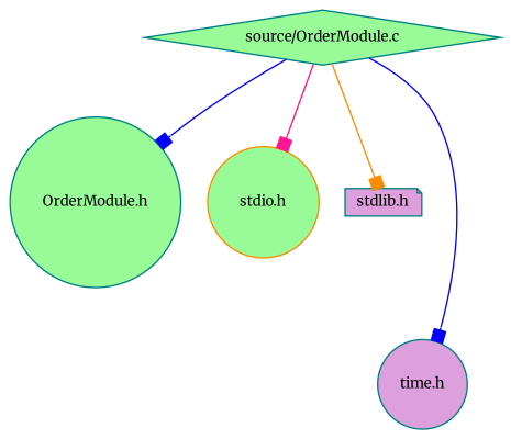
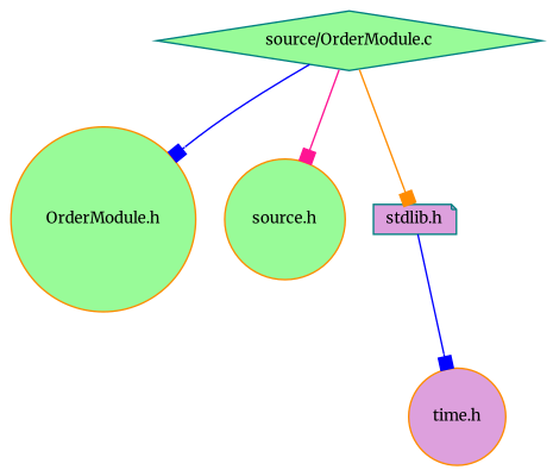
  digraph {
    fontname=Merriweather
    node [color=teal fillcolor=palegreen fontname=Merriweather fontsize=10 shape=circle style=filled]
    edge [arrowhead=box color=blue fontname=Merriweather fontsize=10 labelfontname=Helvetica labelfontsize=10 style=solid]
    n1 [fontcolor=black height=0.2 label="source/OrderModule.c" shape=diamond width=0.4]
-   n2 [height=0.2 label="OrderModule.h" width=0.4]
-   n3 [color=darkorange height=0.2 label="stdio.h" width=0.4]
+   n2 [color=darkorange height=0.2 label="OrderModule.h" width=0.4]
+   n3 [color=darkorange height=0.2 label="source.h" width=0.4]
    n4 [fillcolor=plum height=0.2 label="stdlib.h" shape=note width=0.4]
-   n5 [fillcolor=plum height=0.2 label="time.h" width=0.4]
+   n5 [color=darkorange fillcolor=plum height=0.2 label="time.h" width=0.4]
    n1 -> n2
    n1 -> n3 [color=deeppink]
    n1 -> n4 [color=darkorange]
-   n1 -> n5
+   n4 -> n5
  }
